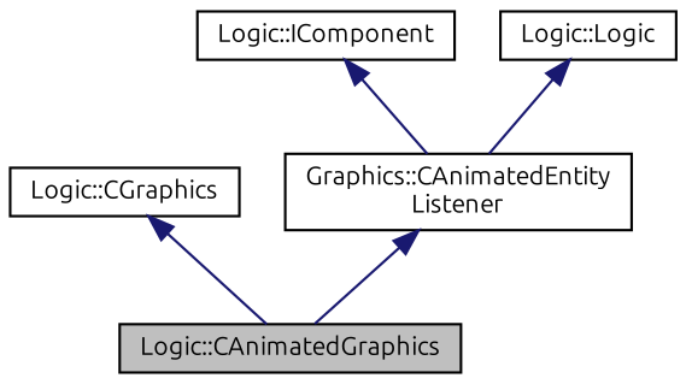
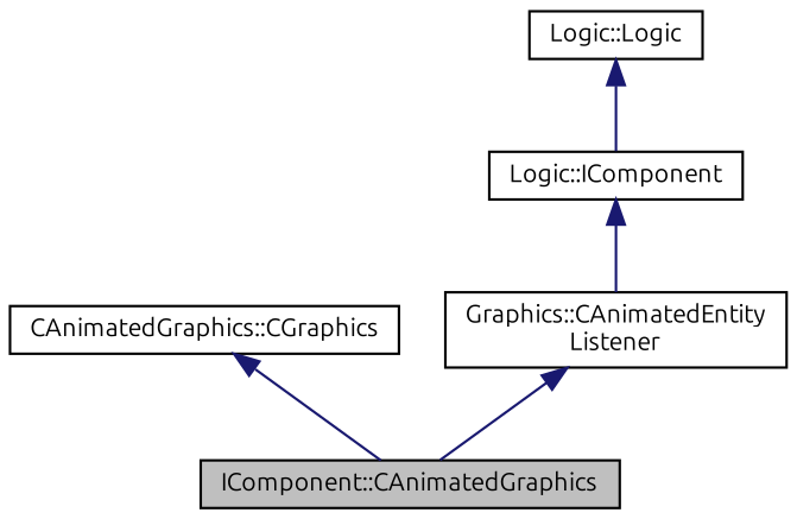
  digraph {
    fontname=Ubuntu
    node [color=black fillcolor=white fontname=Ubuntu fontsize=10 shape=record style=filled]
    edge [color=midnightblue dir=back fontname=Ubuntu fontsize=10 labelfontname=FreeSans labelfontsize=10 style=solid]
-   n1 [fillcolor=grey75 fontcolor=black height=0.2 label="Logic::CAnimatedGraphics" width=0.4]
-   n2 [height=0.2 label="Logic::CGraphics" width=0.4]
+   n1 [fillcolor=grey75 fontcolor=black height=0.2 label="IComponent::CAnimatedGraphics" width=0.4]
+   n2 [height=0.2 label="CAnimatedGraphics::CGraphics" width=0.4]
    n3 [height=0.2 label="Logic::IComponent" width=0.4]
    n4 [height=0.2 label="Graphics::CAnimatedEntity\lListener" width=0.4]
    n5 [height=0.2 label="Logic::Logic" width=0.4]
    n2 -> n1
    n3 -> n4
    n4 -> n1
-   n5 -> n4
+   n5 -> n3
  }
